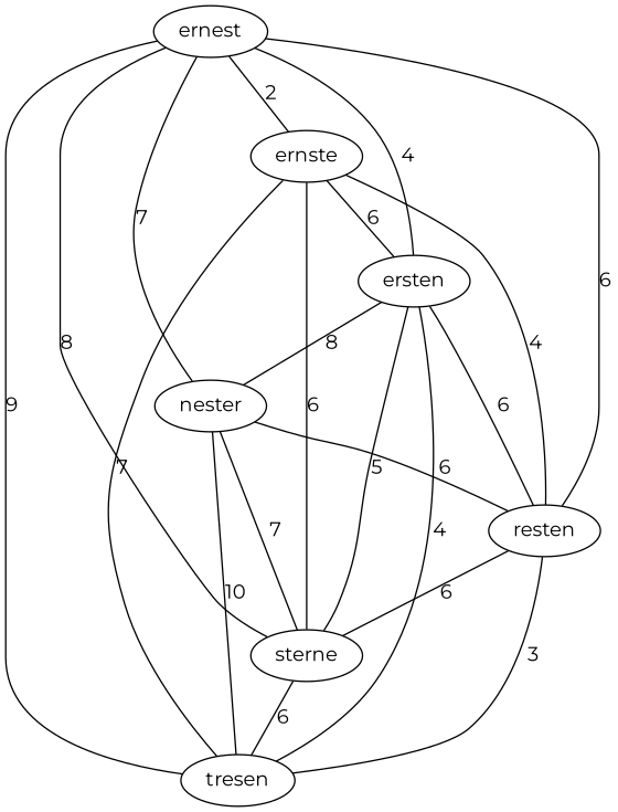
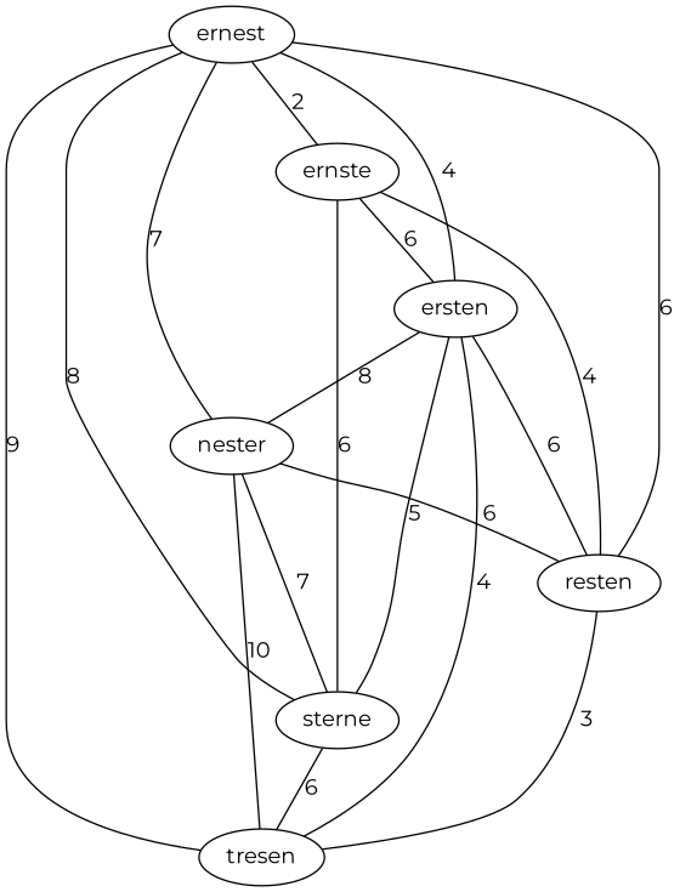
  graph {
    fontname=Montserrat
    node [fontname=Montserrat]
    edge [fontname=Montserrat]
    ernest
    ernste
    ersten
    nester
    resten
    sterne
    tresen
    ernest -- ernste [label=2]
    ernest -- ersten [label=4]
    ernest -- nester [label=7]
    ernest -- resten [label=6]
    ernest -- sterne [label=8]
    ernest -- tresen [label=9]
    ernste -- ersten [label=6]
    ernste -- resten [label=4]
    ernste -- sterne [label=6]
-   ernste -- tresen [label=7]
    ersten -- nester [label=8]
    ersten -- resten [label=6]
    ersten -- sterne [label=5]
    ersten -- tresen [label=4]
    nester -- resten [label=6]
    nester -- sterne [label=7]
    nester -- tresen [label=10]
-   resten -- sterne [label=6]
    resten -- tresen [label=3]
    sterne -- tresen [label=6]
  }
